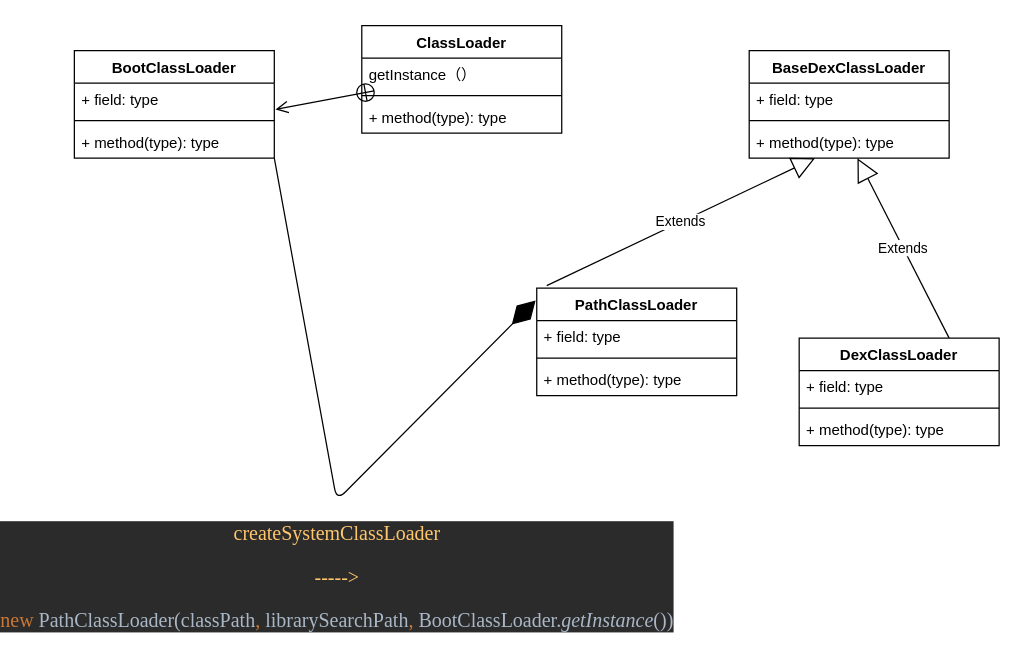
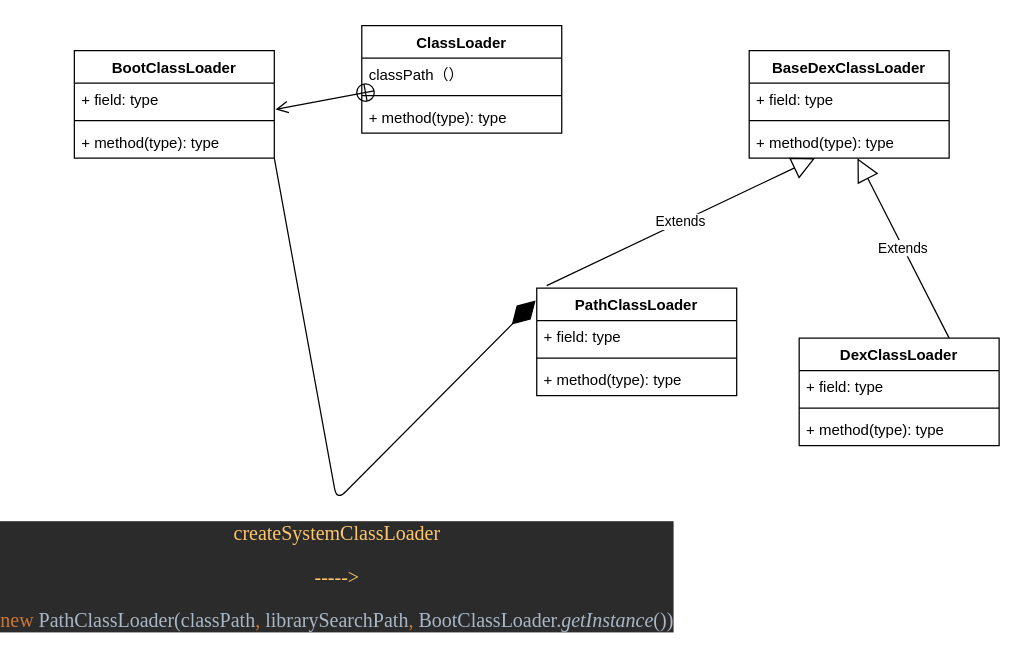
  <mxCell id="0" />
  <mxCell id="1" parent="0" />
  <mxCell id="2" value="Extends" style="endArrow=block;endSize=16;endFill=0;html=1;exitX=0.75;exitY=0;exitDx=0;exitDy=0;" parent="1" source="9" target="20" edge="1"><mxGeometry width="160" relative="1" as="geometry"><mxPoint x="230" y="236.004" as="sourcePoint" /><mxPoint x="367.04" y="182.032" as="targetPoint" /></mxGeometry></mxCell>
  <mxCell id="3" value="Extends" style="endArrow=block;endSize=16;endFill=0;html=1;exitX=0.05;exitY=-0.023;exitDx=0;exitDy=0;exitPerimeter=0;" parent="1" source="21" target="20" edge="1"><mxGeometry width="160" relative="1" as="geometry"><mxPoint x="610" y="300" as="sourcePoint" /><mxPoint x="430.96" y="243.998" as="targetPoint" /></mxGeometry></mxCell>
  <mxCell id="4" value="" style="endArrow=open;startArrow=circlePlus;endFill=0;startFill=0;endSize=8;html=1;entryX=1.006;entryY=0.808;entryDx=0;entryDy=0;entryPerimeter=0;" parent="1" source="6" target="14" edge="1"><mxGeometry width="160" relative="1" as="geometry"><mxPoint x="270" y="202.5" as="sourcePoint" /><mxPoint x="430" y="202.5" as="targetPoint" /></mxGeometry></mxCell>
  <mxCell id="5" value="ClassLoader&#10;" style="swimlane;fontStyle=1;align=center;verticalAlign=top;childLayout=stackLayout;horizontal=1;startSize=26;horizontalStack=0;resizeParent=1;resizeParentMax=0;resizeLast=0;collapsible=1;marginBottom=0;" parent="1" vertex="1"><mxGeometry x="250" y="20" width="160" height="86" as="geometry" /></mxCell>
- <mxCell id="6" value="getInstance（）&#10;" style="text;strokeColor=none;fillColor=none;align=left;verticalAlign=top;spacingLeft=4;spacingRight=4;overflow=hidden;rotatable=0;points=[[0,0.5],[1,0.5]];portConstraint=eastwest;" parent="5" vertex="1"><mxGeometry y="26" width="160" height="26" as="geometry" /></mxCell>
+ <mxCell id="6" value="classPath（）&#10;" style="text;strokeColor=none;fillColor=none;align=left;verticalAlign=top;spacingLeft=4;spacingRight=4;overflow=hidden;rotatable=0;points=[[0,0.5],[1,0.5]];portConstraint=eastwest;" parent="5" vertex="1"><mxGeometry y="26" width="160" height="26" as="geometry" /></mxCell>
  <mxCell id="7" value="" style="line;strokeWidth=1;fillColor=none;align=left;verticalAlign=middle;spacingTop=-1;spacingLeft=3;spacingRight=3;rotatable=0;labelPosition=right;points=[];portConstraint=eastwest;" parent="5" vertex="1"><mxGeometry y="52" width="160" height="8" as="geometry" /></mxCell>
  <mxCell id="8" value="+ method(type): type" style="text;strokeColor=none;fillColor=none;align=left;verticalAlign=top;spacingLeft=4;spacingRight=4;overflow=hidden;rotatable=0;points=[[0,0.5],[1,0.5]];portConstraint=eastwest;" parent="5" vertex="1"><mxGeometry y="60" width="160" height="26" as="geometry" /></mxCell>
  <mxCell id="9" value="DexClassLoader" style="swimlane;fontStyle=1;align=center;verticalAlign=top;childLayout=stackLayout;horizontal=1;startSize=26;horizontalStack=0;resizeParent=1;resizeParentMax=0;resizeLast=0;collapsible=1;marginBottom=0;" parent="1" vertex="1"><mxGeometry x="600" y="270" width="160" height="86" as="geometry" /></mxCell>
  <mxCell id="10" value="+ field: type" style="text;strokeColor=none;fillColor=none;align=left;verticalAlign=top;spacingLeft=4;spacingRight=4;overflow=hidden;rotatable=0;points=[[0,0.5],[1,0.5]];portConstraint=eastwest;" parent="9" vertex="1"><mxGeometry y="26" width="160" height="26" as="geometry" /></mxCell>
  <mxCell id="11" value="" style="line;strokeWidth=1;fillColor=none;align=left;verticalAlign=middle;spacingTop=-1;spacingLeft=3;spacingRight=3;rotatable=0;labelPosition=right;points=[];portConstraint=eastwest;" parent="9" vertex="1"><mxGeometry y="52" width="160" height="8" as="geometry" /></mxCell>
  <mxCell id="12" value="+ method(type): type" style="text;strokeColor=none;fillColor=none;align=left;verticalAlign=top;spacingLeft=4;spacingRight=4;overflow=hidden;rotatable=0;points=[[0,0.5],[1,0.5]];portConstraint=eastwest;" parent="9" vertex="1"><mxGeometry y="60" width="160" height="26" as="geometry" /></mxCell>
  <mxCell id="13" value="BootClassLoader" style="swimlane;fontStyle=1;align=center;verticalAlign=top;childLayout=stackLayout;horizontal=1;startSize=26;horizontalStack=0;resizeParent=1;resizeParentMax=0;resizeLast=0;collapsible=1;marginBottom=0;" parent="1" vertex="1"><mxGeometry x="20" y="40" width="160" height="86" as="geometry" /></mxCell>
  <mxCell id="14" value="+ field: type" style="text;strokeColor=none;fillColor=none;align=left;verticalAlign=top;spacingLeft=4;spacingRight=4;overflow=hidden;rotatable=0;points=[[0,0.5],[1,0.5]];portConstraint=eastwest;" parent="13" vertex="1"><mxGeometry y="26" width="160" height="26" as="geometry" /></mxCell>
  <mxCell id="15" value="" style="line;strokeWidth=1;fillColor=none;align=left;verticalAlign=middle;spacingTop=-1;spacingLeft=3;spacingRight=3;rotatable=0;labelPosition=right;points=[];portConstraint=eastwest;" parent="13" vertex="1"><mxGeometry y="52" width="160" height="8" as="geometry" /></mxCell>
  <mxCell id="16" value="+ method(type): type" style="text;strokeColor=none;fillColor=none;align=left;verticalAlign=top;spacingLeft=4;spacingRight=4;overflow=hidden;rotatable=0;points=[[0,0.5],[1,0.5]];portConstraint=eastwest;" parent="13" vertex="1"><mxGeometry y="60" width="160" height="26" as="geometry" /></mxCell>
  <mxCell id="17" value="BaseDexClassLoader" style="swimlane;fontStyle=1;align=center;verticalAlign=top;childLayout=stackLayout;horizontal=1;startSize=26;horizontalStack=0;resizeParent=1;resizeParentMax=0;resizeLast=0;collapsible=1;marginBottom=0;" parent="1" vertex="1"><mxGeometry x="560" y="40" width="160" height="86" as="geometry" /></mxCell>
  <mxCell id="18" value="+ field: type" style="text;strokeColor=none;fillColor=none;align=left;verticalAlign=top;spacingLeft=4;spacingRight=4;overflow=hidden;rotatable=0;points=[[0,0.5],[1,0.5]];portConstraint=eastwest;" parent="17" vertex="1"><mxGeometry y="26" width="160" height="26" as="geometry" /></mxCell>
  <mxCell id="19" value="" style="line;strokeWidth=1;fillColor=none;align=left;verticalAlign=middle;spacingTop=-1;spacingLeft=3;spacingRight=3;rotatable=0;labelPosition=right;points=[];portConstraint=eastwest;" parent="17" vertex="1"><mxGeometry y="52" width="160" height="8" as="geometry" /></mxCell>
  <mxCell id="20" value="+ method(type): type" style="text;strokeColor=none;fillColor=none;align=left;verticalAlign=top;spacingLeft=4;spacingRight=4;overflow=hidden;rotatable=0;points=[[0,0.5],[1,0.5]];portConstraint=eastwest;" parent="17" vertex="1"><mxGeometry y="60" width="160" height="26" as="geometry" /></mxCell>
  <mxCell id="21" value="PathClassLoader" style="swimlane;fontStyle=1;align=center;verticalAlign=top;childLayout=stackLayout;horizontal=1;startSize=26;horizontalStack=0;resizeParent=1;resizeParentMax=0;resizeLast=0;collapsible=1;marginBottom=0;" parent="1" vertex="1"><mxGeometry x="390" y="230" width="160" height="86" as="geometry" /></mxCell>
  <mxCell id="22" value="+ field: type" style="text;strokeColor=none;fillColor=none;align=left;verticalAlign=top;spacingLeft=4;spacingRight=4;overflow=hidden;rotatable=0;points=[[0,0.5],[1,0.5]];portConstraint=eastwest;" parent="21" vertex="1"><mxGeometry y="26" width="160" height="26" as="geometry" /></mxCell>
  <mxCell id="23" value="" style="line;strokeWidth=1;fillColor=none;align=left;verticalAlign=middle;spacingTop=-1;spacingLeft=3;spacingRight=3;rotatable=0;labelPosition=right;points=[];portConstraint=eastwest;" parent="21" vertex="1"><mxGeometry y="52" width="160" height="8" as="geometry" /></mxCell>
  <mxCell id="24" value="+ method(type): type" style="text;strokeColor=none;fillColor=none;align=left;verticalAlign=top;spacingLeft=4;spacingRight=4;overflow=hidden;rotatable=0;points=[[0,0.5],[1,0.5]];portConstraint=eastwest;" parent="21" vertex="1"><mxGeometry y="60" width="160" height="26" as="geometry" /></mxCell>
  <mxCell id="25" value="" style="endArrow=diamondThin;endFill=1;endSize=24;html=1;entryX=-0.006;entryY=0.116;entryDx=0;entryDy=0;entryPerimeter=0;exitX=1;exitY=1;exitDx=0;exitDy=0;exitPerimeter=0;" parent="1" source="16" target="21" edge="1"><mxGeometry width="160" relative="1" as="geometry"><mxPoint x="320" y="250" as="sourcePoint" /><mxPoint x="480" y="250" as="targetPoint" /><Array as="points"><mxPoint x="230" y="400" /></Array></mxGeometry></mxCell>
  <mxCell id="26" value="&lt;pre style=&quot;background-color: #2b2b2b ; color: #a9b7c6 ; font-family: &amp;#34;menlo&amp;#34; ; font-size: 12.0pt&quot;&gt;&lt;pre style=&quot;font-family: &amp;#34;menlo&amp;#34; ; font-size: 12pt&quot;&gt;&lt;span style=&quot;color: #ffc66d&quot;&gt;createSystemClassLoader&lt;/span&gt;&lt;/pre&gt;&lt;pre style=&quot;font-family: &amp;#34;menlo&amp;#34; ; font-size: 12pt&quot;&gt;&lt;span style=&quot;color: #ffc66d&quot;&gt;-----&amp;gt;&lt;/span&gt;&lt;/pre&gt;&lt;pre style=&quot;font-family: &amp;#34;menlo&amp;#34; ; font-size: 12pt&quot;&gt;&lt;pre style=&quot;font-family: &amp;#34;menlo&amp;#34; ; font-size: 12pt&quot;&gt;&lt;span style=&quot;color: #cc7832&quot;&gt;new &lt;/span&gt;PathClassLoader(classPath&lt;span style=&quot;color: #cc7832&quot;&gt;, &lt;/span&gt;librarySearchPath&lt;span style=&quot;color: #cc7832&quot;&gt;, &lt;/span&gt;BootClassLoader.&lt;span style=&quot;font-style: italic&quot;&gt;getInstance&lt;/span&gt;())&lt;/pre&gt;&lt;/pre&gt;&lt;/pre&gt;" style="edgeLabel;html=1;align=center;verticalAlign=middle;resizable=0;points=[];" parent="25" vertex="1" connectable="0"><mxGeometry x="0.215" y="-2" relative="1" as="geometry"><mxPoint x="-20.79" y="78.08" as="offset" /></mxGeometry></mxCell>
